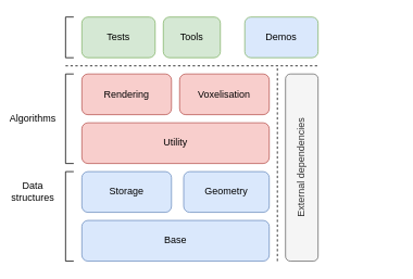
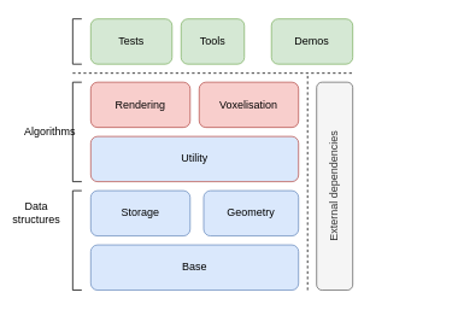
  <mxCell id="0" />
  <mxCell id="1" parent="0" />
  <mxCell id="2" value="Base" style="rounded=1;whiteSpace=wrap;html=1;fillColor=#dae8fc;strokeColor=#6c8ebf;" parent="1" vertex="1"><mxGeometry x="100" y="270" width="230" height="50" as="geometry" /></mxCell>
  <mxCell id="3" value="Storage" style="rounded=1;whiteSpace=wrap;html=1;fillColor=#dae8fc;strokeColor=#6c8ebf;" parent="1" vertex="1"><mxGeometry x="100" y="210" width="110" height="50" as="geometry" /></mxCell>
  <mxCell id="4" value="Geometry" style="rounded=1;whiteSpace=wrap;html=1;fillColor=#dae8fc;strokeColor=#6c8ebf;" parent="1" vertex="1"><mxGeometry x="225" y="210" width="105" height="50" as="geometry" /></mxCell>
  <mxCell id="5" value="Rendering" style="rounded=1;whiteSpace=wrap;html=1;fillColor=#f8cecc;strokeColor=#b85450;" parent="1" vertex="1"><mxGeometry x="100" y="90" width="110" height="50" as="geometry" /></mxCell>
  <mxCell id="6" value="Voxelisation" style="rounded=1;whiteSpace=wrap;html=1;fillColor=#f8cecc;strokeColor=#b85450;" parent="1" vertex="1"><mxGeometry x="220" y="90" width="110" height="50" as="geometry" /></mxCell>
- <mxCell id="7" value="Utility" style="rounded=1;whiteSpace=wrap;html=1;fillColor=#f8cecc;strokeColor=#b85450;" parent="1" vertex="1"><mxGeometry x="100" y="150" width="230" height="50" as="geometry" /></mxCell>
+ <mxCell id="7" value="Utility" style="rounded=1;whiteSpace=wrap;html=1;fillColor=#dae8fc;strokeColor=#b85450;" parent="1" vertex="1"><mxGeometry x="100" y="150" width="230" height="50" as="geometry" /></mxCell>
  <mxCell id="8" value="Tests" style="rounded=1;whiteSpace=wrap;html=1;fillColor=#d5e8d4;strokeColor=#82b366;" parent="1" vertex="1"><mxGeometry x="100" y="20" width="90" height="50" as="geometry" /></mxCell>
  <mxCell id="9" value="Tools" style="rounded=1;whiteSpace=wrap;html=1;fillColor=#d5e8d4;strokeColor=#82b366;" parent="1" vertex="1"><mxGeometry x="200" y="20" width="70" height="50" as="geometry" /></mxCell>
- <mxCell id="10" value="Demos" style="rounded=1;whiteSpace=wrap;html=1;fillColor=#dae8fc;strokeColor=#82b366;" parent="1" vertex="1"><mxGeometry x="300" y="20" width="90" height="50" as="geometry" /></mxCell>
+ <mxCell id="10" value="Demos" style="rounded=1;whiteSpace=wrap;html=1;fillColor=#d5e8d4;strokeColor=#82b366;" parent="1" vertex="1"><mxGeometry x="300" y="20" width="90" height="50" as="geometry" /></mxCell>
  <mxCell id="11" value="" style="endArrow=none;html=1;dashed=1;" parent="1" edge="1"><mxGeometry width="50" height="50" relative="1" as="geometry"><mxPoint x="80" y="80" as="sourcePoint" /><mxPoint x="390" y="80" as="targetPoint" /></mxGeometry></mxCell>
  <mxCell id="12" value="" style="endArrow=none;html=1;rounded=0;" parent="1" edge="1"><mxGeometry width="50" height="50" relative="1" as="geometry"><mxPoint x="90" y="320" as="sourcePoint" /><mxPoint x="90" y="210" as="targetPoint" /><Array as="points"><mxPoint x="80" y="320" /><mxPoint x="80" y="210" /></Array></mxGeometry></mxCell>
  <mxCell id="13" value="" style="endArrow=none;html=1;rounded=0;" parent="1" edge="1"><mxGeometry width="50" height="50" relative="1" as="geometry"><mxPoint x="90" y="200" as="sourcePoint" /><mxPoint x="90" y="90" as="targetPoint" /><Array as="points"><mxPoint x="80" y="200" /><mxPoint x="80" y="90" /></Array></mxGeometry></mxCell>
- <mxCell id="14" value="Algorithms" style="text;html=1;strokeColor=none;fillColor=none;align=center;verticalAlign=middle;whiteSpace=wrap;rounded=0;" parent="1" vertex="1"><mxGeometry x="20" y="130" width="40" height="30" as="geometry" /></mxCell>
+ <mxCell id="14" value="Algorithms" style="text;html=1;strokeColor=none;fillColor=none;align=center;verticalAlign=middle;whiteSpace=wrap;rounded=0;" parent="1" vertex="1"><mxGeometry x="35" y="130" width="40" height="30" as="geometry" /></mxCell>
  <mxCell id="15" value="Data&lt;br&gt;structures" style="text;html=1;strokeColor=none;fillColor=none;align=center;verticalAlign=middle;whiteSpace=wrap;rounded=0;" parent="1" vertex="1"><mxGeometry x="20" y="220" width="40" height="30" as="geometry" /></mxCell>
  <mxCell id="16" value="" style="endArrow=none;html=1;rounded=0;" parent="1" edge="1"><mxGeometry width="50" height="50" relative="1" as="geometry"><mxPoint x="90" y="70" as="sourcePoint" /><mxPoint x="90" y="20" as="targetPoint" /><Array as="points"><mxPoint x="80" y="70" /><mxPoint x="80" y="20" /></Array></mxGeometry></mxCell>
  <mxCell id="17" value="External dependencies" style="rounded=1;whiteSpace=wrap;html=1;rotation=-90;fillColor=#f5f5f5;strokeColor=#666666;fontColor=#333333;" parent="1" vertex="1"><mxGeometry x="255" y="185" width="230" height="40" as="geometry" /></mxCell>
  <mxCell id="18" value="" style="endArrow=none;html=1;dashed=1;" parent="1" edge="1"><mxGeometry width="50" height="50" relative="1" as="geometry"><mxPoint x="340" y="320" as="sourcePoint" /><mxPoint x="340" y="80" as="targetPoint" /></mxGeometry></mxCell>
